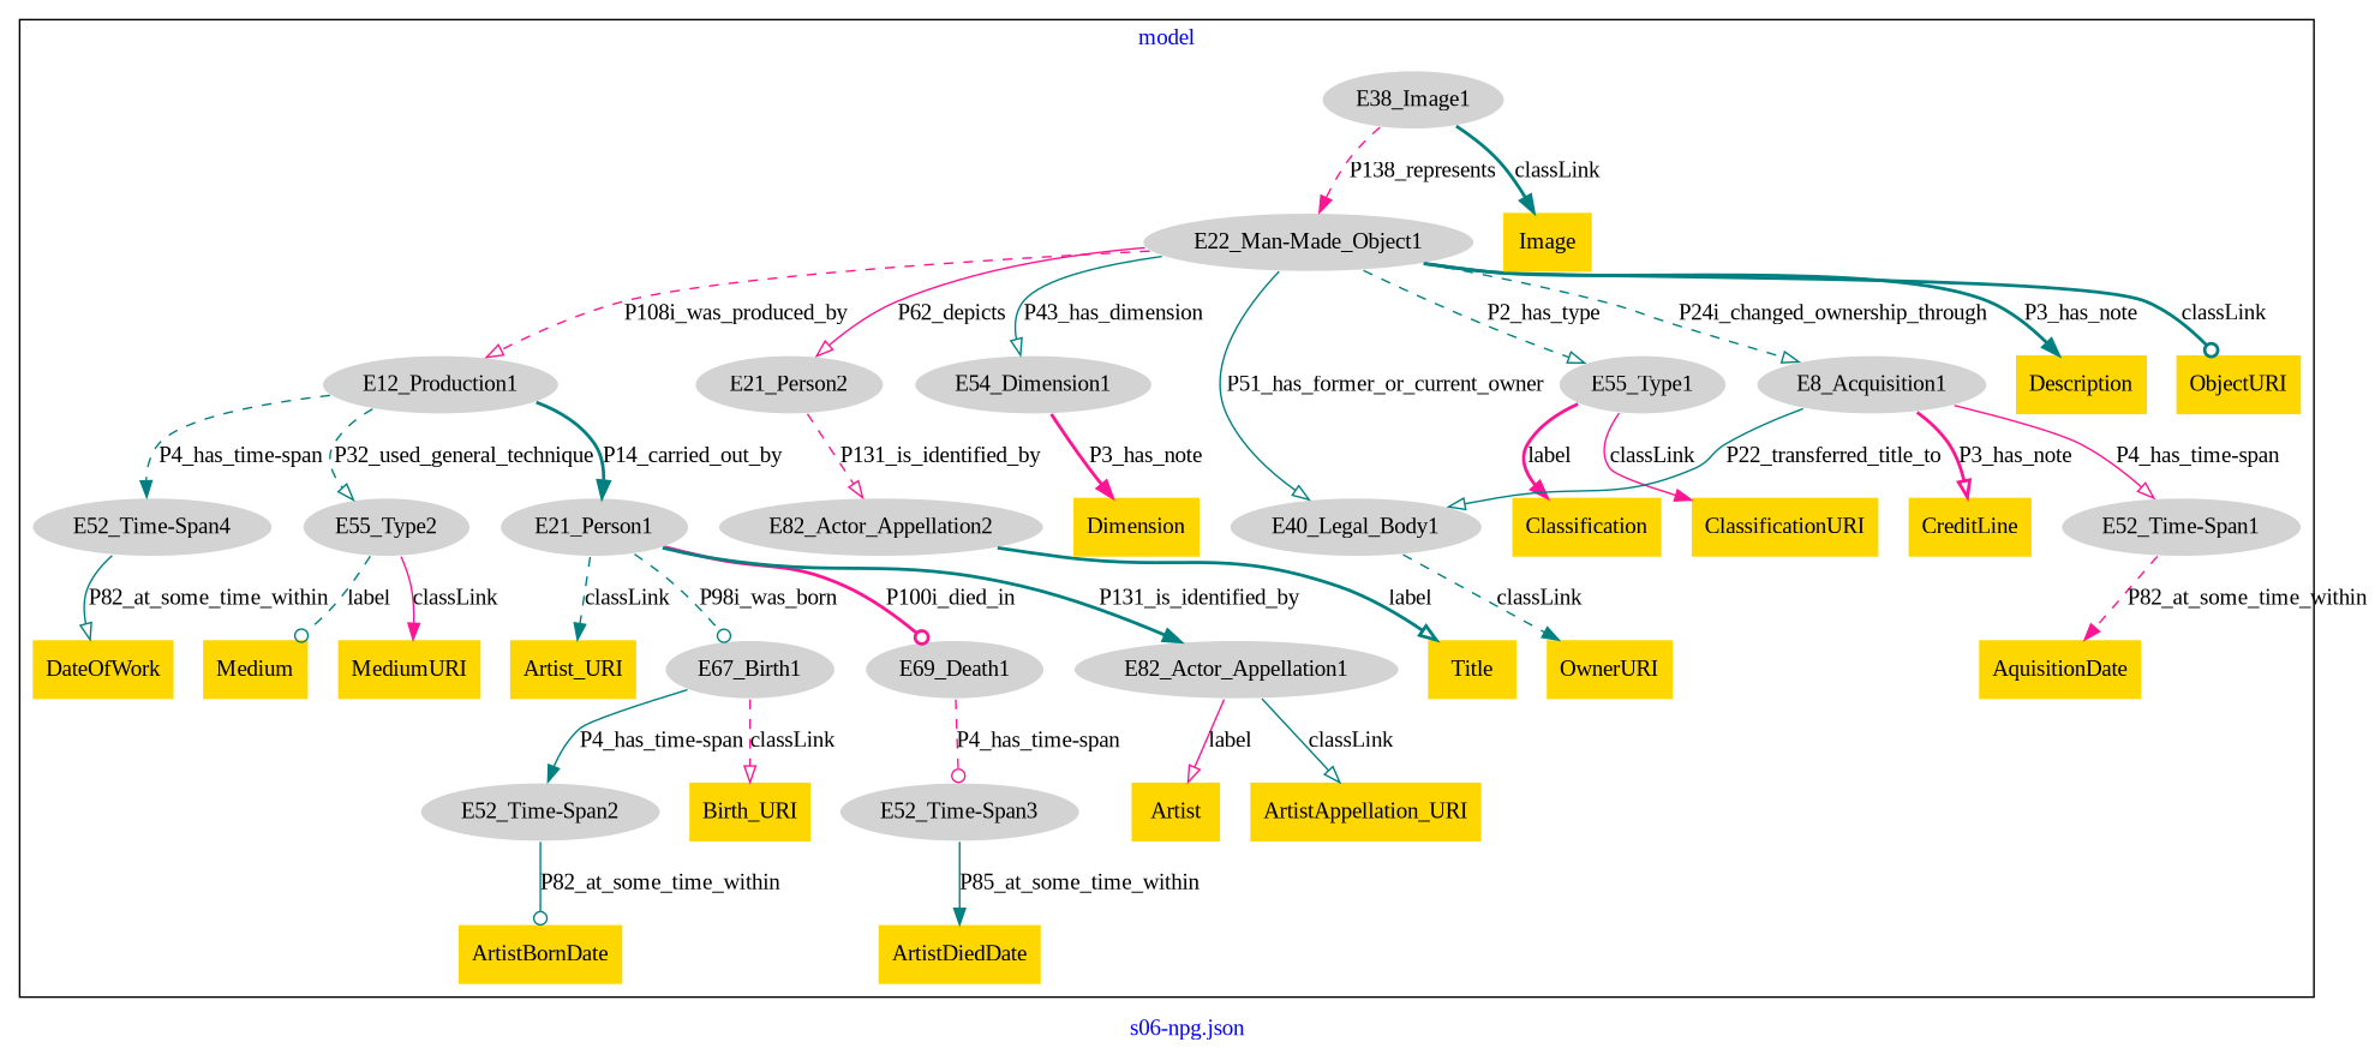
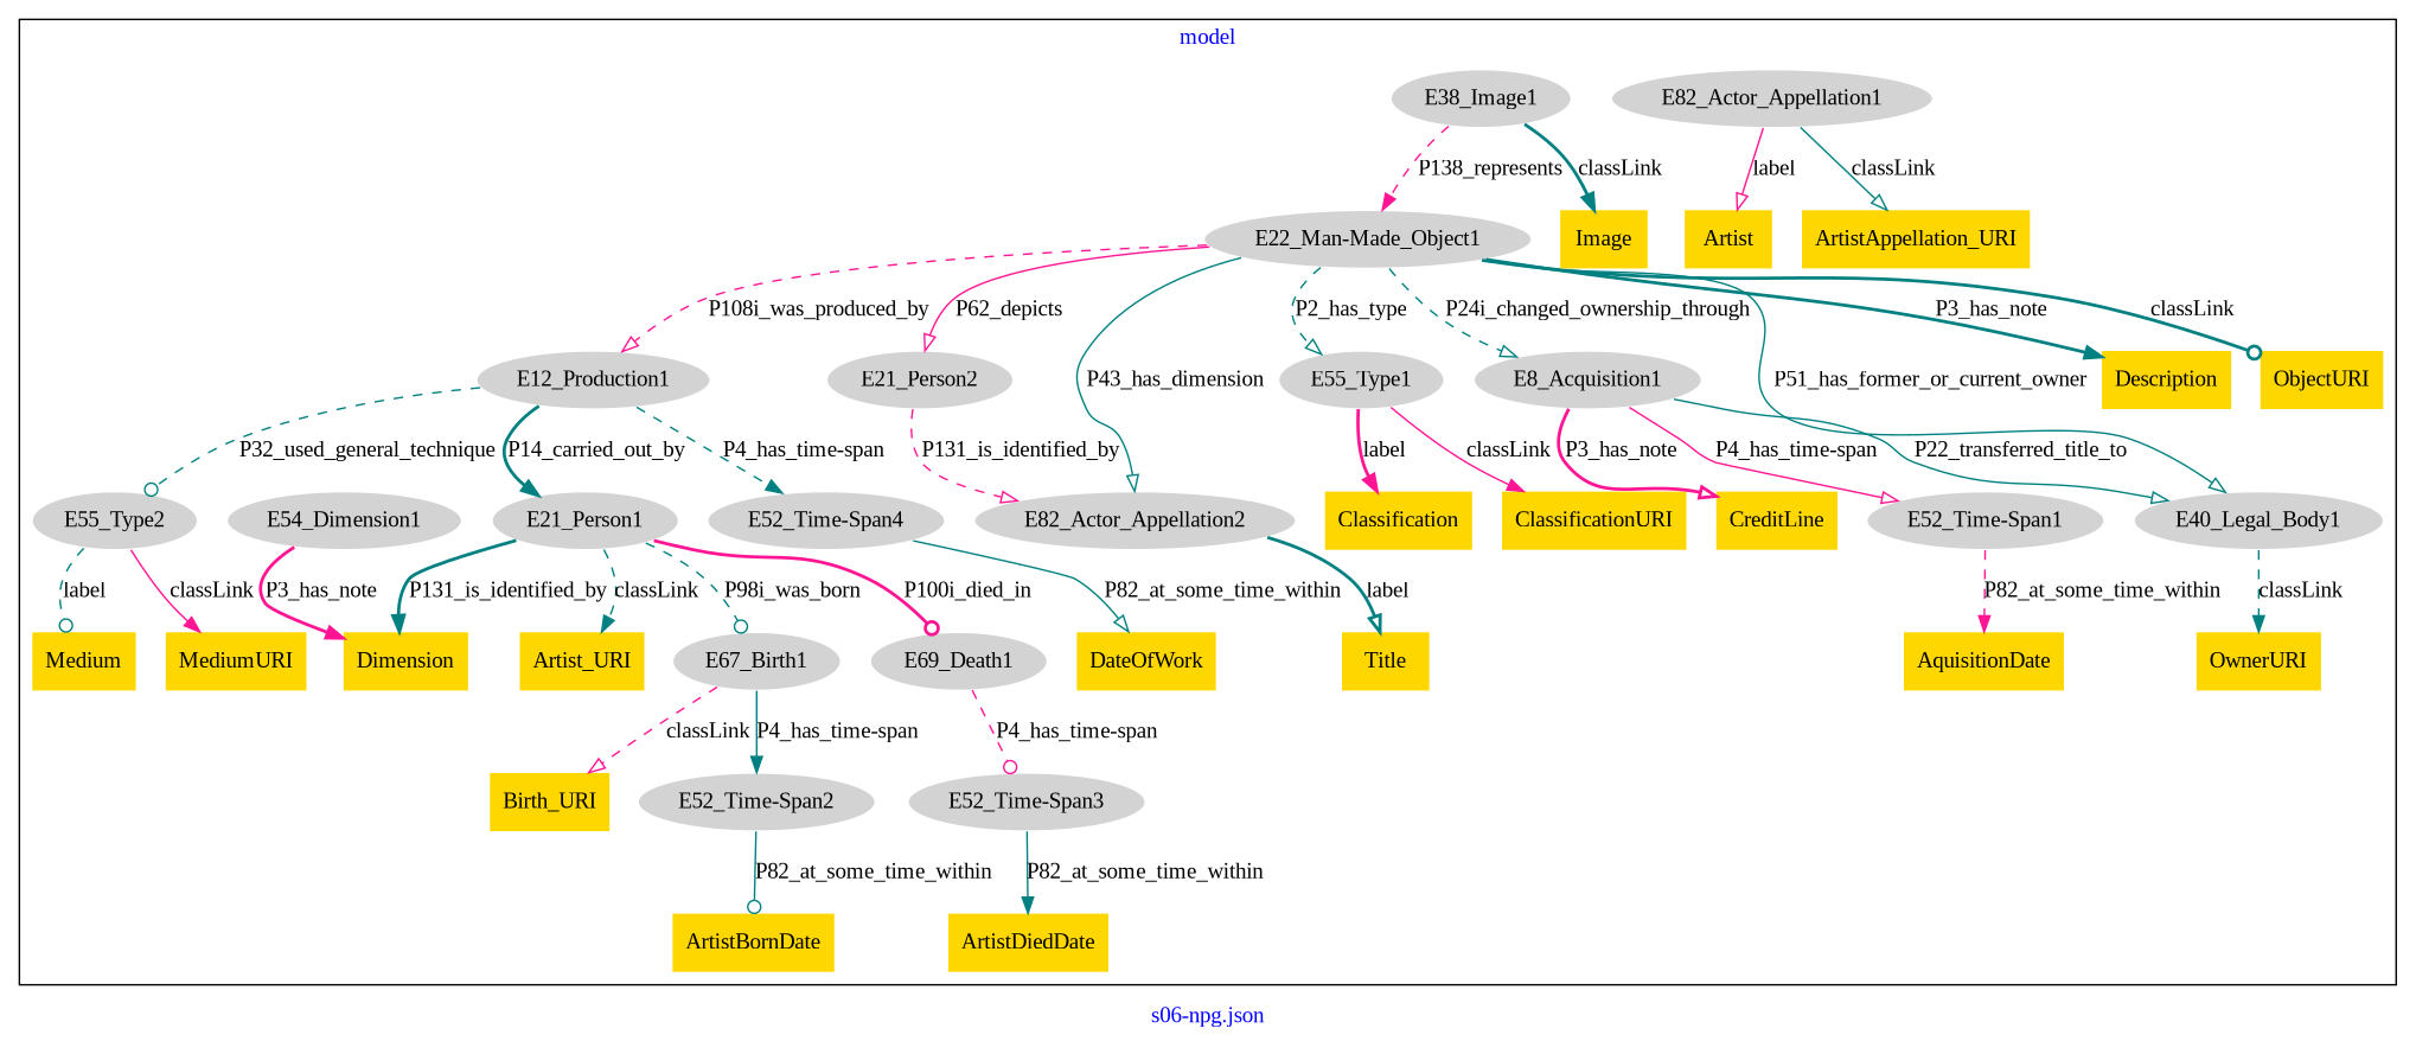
  digraph {
    fontcolor=blue
    fontname="Liberation Serif"
    label="s06-npg.json"
    remincross=true
    node [fillcolor=gold fontname="Liberation Serif" style=filled shape=plaintext]
    edge [arrowhead=normal color=teal fontcolor=black fontname="Liberation Serif" style=dashed]
    n1 [color=white fillcolor=lightgray label=E12_Production1 shape=""]
    n2 [color=white fillcolor=lightgray label=E21_Person1 shape=""]
    n3 [color=white fillcolor=lightgray label="E52_Time-Span4" shape=""]
    n4 [color=white fillcolor=lightgray label=E55_Type2 shape=""]
    n5 [color=white fillcolor=lightgray label=E67_Birth1 shape=""]
    n6 [color=white fillcolor=lightgray label=E69_Death1 shape=""]
    n7 [color=white fillcolor=lightgray label=E82_Actor_Appellation1 shape=""]
    n8 [color=white fillcolor=lightgray label=E21_Person2 shape=""]
    n9 [color=white fillcolor=lightgray label=E82_Actor_Appellation2 shape=""]
    n10 [color=white fillcolor=lightgray label="E22_Man-Made_Object1" shape=""]
    n11 [color=white fillcolor=lightgray label=E40_Legal_Body1 shape=""]
    n12 [color=white fillcolor=lightgray label=E54_Dimension1 shape=""]
    n13 [color=white fillcolor=lightgray label=E55_Type1 shape=""]
    n14 [color=white fillcolor=lightgray label=E8_Acquisition1 shape=""]
    n15 [color=white fillcolor=lightgray label=E38_Image1 shape=""]
    n16 [color=white fillcolor=lightgray label="E52_Time-Span2" shape=""]
    n17 [color=white fillcolor=lightgray label="E52_Time-Span3" shape=""]
    n18 [color=white fillcolor=lightgray label="E52_Time-Span1" shape=""]
    n19 [label=Description]
    n20 [label=Artist]
    n21 [label=DateOfWork]
    n22 [label=CreditLine]
    n23 [label=Dimension]
    n24 [label=Title]
    n25 [label=Medium]
    n26 [label=Classification]
    n27 [label=AquisitionDate]
    n28 [label=OwnerURI]
    n29 [label=Image]
    n30 [label=MediumURI]
    n31 [label=ArtistAppellation_URI]
    n32 [label=Birth_URI]
    n33 [label=ArtistBornDate]
    n34 [label=ClassificationURI]
    n35 [label=Artist_URI]
    n36 [label=ObjectURI]
    n37 [label=ArtistDiedDate]
    subgraph cluster_1 {
      label=model
      n1
      n2
      n3
      n4
      n5
      n6
      n7
      n8
      n9
      n10
      n11
      n12
      n13
      n14
      n15
      n16
      n17
      n18
      n19
      n20
      n21
      n22
      n23
      n24
      n25
      n26
      n27
      n28
      n29
      n30
      n31
      n32
      n33
      n34
      n35
      n36
      n37
    }
    n1 -> n2 [label=P14_carried_out_by style=bold]
    n1 -> n3 [label="P4_has_time-span"]
-   n1 -> n4 [arrowhead=onormal label=P32_used_general_technique]
+   n1 -> n4 [arrowhead=odot label=P32_used_general_technique]
    n2 -> n5 [arrowhead=odot label=P98i_was_born]
    n2 -> n6 [arrowhead=odot color=deeppink label=P100i_died_in style=bold]
-   n2 -> n7 [label=P131_is_identified_by style=bold]
+   n2 -> n23 [label=P131_is_identified_by style=bold]
    n2 -> n35 [label=classLink]
    n3 -> n21 [arrowhead=onormal label=P82_at_some_time_within style=solid]
    n4 -> n25 [arrowhead=odot label=label]
    n4 -> n30 [color=deeppink label=classLink style=solid]
    n5 -> n16 [label="P4_has_time-span" style=solid]
    n5 -> n32 [arrowhead=onormal color=deeppink label=classLink]
    n6 -> n17 [arrowhead=odot color=deeppink label="P4_has_time-span"]
    n7 -> n20 [arrowhead=onormal color=deeppink label=label style=solid]
    n7 -> n31 [arrowhead=onormal label=classLink style=solid]
    n8 -> n9 [arrowhead=onormal color=deeppink label=P131_is_identified_by]
    n9 -> n24 [arrowhead=onormal label=label style=bold]
    n10 -> n1 [arrowhead=onormal color=deeppink label=P108i_was_produced_by]
    n10 -> n8 [arrowhead=onormal color=deeppink label=P62_depicts style=solid]
    n10 -> n11 [arrowhead=onormal label=P51_has_former_or_current_owner style=solid]
-   n10 -> n12 [arrowhead=onormal label=P43_has_dimension style=solid]
+   n10 -> n9 [arrowhead=onormal label=P43_has_dimension style=solid]
    n10 -> n13 [arrowhead=onormal label=P2_has_type]
    n10 -> n14 [arrowhead=onormal label=P24i_changed_ownership_through]
    n10 -> n19 [label=P3_has_note style=bold]
    n10 -> n36 [arrowhead=odot label=classLink style=bold]
    n11 -> n28 [label=classLink]
    n12 -> n23 [color=deeppink label=P3_has_note style=bold]
    n13 -> n26 [color=deeppink label=label style=bold]
    n13 -> n34 [color=deeppink label=classLink style=solid]
    n14 -> n11 [arrowhead=onormal label=P22_transferred_title_to style=solid]
    n14 -> n18 [arrowhead=onormal color=deeppink label="P4_has_time-span" style=solid]
    n14 -> n22 [arrowhead=onormal color=deeppink label=P3_has_note style=bold]
    n15 -> n10 [color=deeppink label=P138_represents]
    n15 -> n29 [label=classLink style=bold]
    n16 -> n33 [arrowhead=odot label=P82_at_some_time_within style=solid]
-   n17 -> n37 [label=P85_at_some_time_within style=solid]
+   n17 -> n37 [label=P82_at_some_time_within style=solid]
    n18 -> n27 [color=deeppink label=P82_at_some_time_within]
  }
